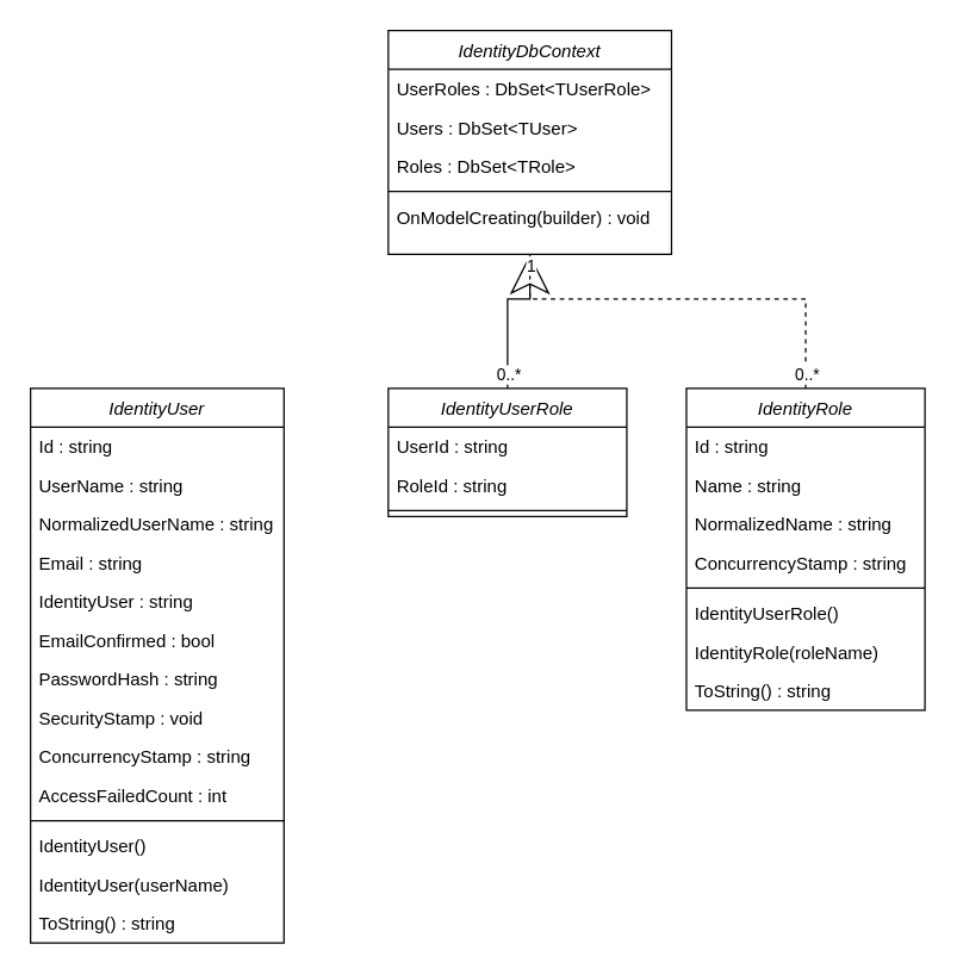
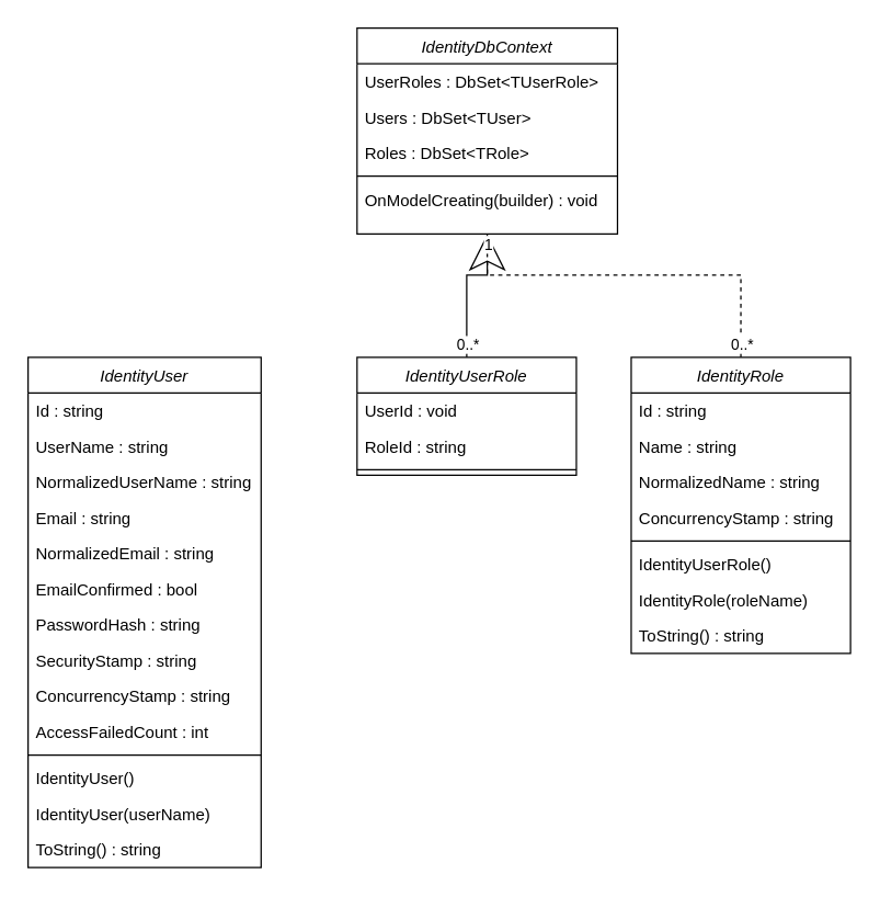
  <mxCell id="0" />
  <mxCell id="1" parent="0" />
  <mxCell id="2" value="IdentityUser" style="swimlane;fontStyle=2;align=center;verticalAlign=top;childLayout=stackLayout;horizontal=1;startSize=26;horizontalStack=0;resizeParent=1;resizeLast=0;collapsible=1;marginBottom=0;rounded=0;shadow=0;strokeWidth=1;" parent="1" vertex="1"><mxGeometry x="20" y="260" width="170" height="372" as="geometry"><mxRectangle x="230" y="140" width="160" height="26" as="alternateBounds" /></mxGeometry></mxCell>
  <mxCell id="3" value="Id : string" style="text;align=left;verticalAlign=top;spacingLeft=4;spacingRight=4;overflow=hidden;rotatable=0;points=[[0,0.5],[1,0.5]];portConstraint=eastwest;" parent="2" vertex="1"><mxGeometry y="26" width="170" height="26" as="geometry" /></mxCell>
  <mxCell id="4" value="UserName : string" style="text;align=left;verticalAlign=top;spacingLeft=4;spacingRight=4;overflow=hidden;rotatable=0;points=[[0,0.5],[1,0.5]];portConstraint=eastwest;rounded=0;shadow=0;html=0;" parent="2" vertex="1"><mxGeometry y="52" width="170" height="26" as="geometry" /></mxCell>
  <mxCell id="5" value="NormalizedUserName : string" style="text;align=left;verticalAlign=top;spacingLeft=4;spacingRight=4;overflow=hidden;rotatable=0;points=[[0,0.5],[1,0.5]];portConstraint=eastwest;rounded=0;shadow=0;html=0;" parent="2" vertex="1"><mxGeometry y="78" width="170" height="26" as="geometry" /></mxCell>
  <mxCell id="6" value="Email : string" style="text;align=left;verticalAlign=top;spacingLeft=4;spacingRight=4;overflow=hidden;rotatable=0;points=[[0,0.5],[1,0.5]];portConstraint=eastwest;rounded=0;shadow=0;html=0;" parent="2" vertex="1"><mxGeometry y="104" width="170" height="26" as="geometry" /></mxCell>
- <mxCell id="7" value="IdentityUser : string" style="text;align=left;verticalAlign=top;spacingLeft=4;spacingRight=4;overflow=hidden;rotatable=0;points=[[0,0.5],[1,0.5]];portConstraint=eastwest;rounded=0;shadow=0;html=0;" parent="2" vertex="1"><mxGeometry y="130" width="170" height="26" as="geometry" /></mxCell>
+ <mxCell id="7" value="NormalizedEmail : string" style="text;align=left;verticalAlign=top;spacingLeft=4;spacingRight=4;overflow=hidden;rotatable=0;points=[[0,0.5],[1,0.5]];portConstraint=eastwest;rounded=0;shadow=0;html=0;" parent="2" vertex="1"><mxGeometry y="130" width="170" height="26" as="geometry" /></mxCell>
  <mxCell id="8" value="EmailConfirmed : bool" style="text;align=left;verticalAlign=top;spacingLeft=4;spacingRight=4;overflow=hidden;rotatable=0;points=[[0,0.5],[1,0.5]];portConstraint=eastwest;rounded=0;shadow=0;html=0;" parent="2" vertex="1"><mxGeometry y="156" width="170" height="26" as="geometry" /></mxCell>
  <mxCell id="9" value="PasswordHash : string" style="text;align=left;verticalAlign=top;spacingLeft=4;spacingRight=4;overflow=hidden;rotatable=0;points=[[0,0.5],[1,0.5]];portConstraint=eastwest;rounded=0;shadow=0;html=0;" parent="2" vertex="1"><mxGeometry y="182" width="170" height="26" as="geometry" /></mxCell>
- <mxCell id="10" value="SecurityStamp : void" style="text;align=left;verticalAlign=top;spacingLeft=4;spacingRight=4;overflow=hidden;rotatable=0;points=[[0,0.5],[1,0.5]];portConstraint=eastwest;rounded=0;shadow=0;html=0;" parent="2" vertex="1"><mxGeometry y="208" width="170" height="26" as="geometry" /></mxCell>
+ <mxCell id="10" value="SecurityStamp : string" style="text;align=left;verticalAlign=top;spacingLeft=4;spacingRight=4;overflow=hidden;rotatable=0;points=[[0,0.5],[1,0.5]];portConstraint=eastwest;rounded=0;shadow=0;html=0;" parent="2" vertex="1"><mxGeometry y="208" width="170" height="26" as="geometry" /></mxCell>
  <mxCell id="11" value="ConcurrencyStamp : string" style="text;align=left;verticalAlign=top;spacingLeft=4;spacingRight=4;overflow=hidden;rotatable=0;points=[[0,0.5],[1,0.5]];portConstraint=eastwest;rounded=0;shadow=0;html=0;" parent="2" vertex="1"><mxGeometry y="234" width="170" height="26" as="geometry" /></mxCell>
  <mxCell id="12" value="AccessFailedCount : int" style="text;align=left;verticalAlign=top;spacingLeft=4;spacingRight=4;overflow=hidden;rotatable=0;points=[[0,0.5],[1,0.5]];portConstraint=eastwest;rounded=0;shadow=0;html=0;" parent="2" vertex="1"><mxGeometry y="260" width="170" height="26" as="geometry" /></mxCell>
  <mxCell id="13" value="" style="line;html=1;strokeWidth=1;align=left;verticalAlign=middle;spacingTop=-1;spacingLeft=3;spacingRight=3;rotatable=0;labelPosition=right;points=[];portConstraint=eastwest;" parent="2" vertex="1"><mxGeometry y="286" width="170" height="8" as="geometry" /></mxCell>
  <mxCell id="14" value="IdentityUser()" style="text;align=left;verticalAlign=top;spacingLeft=4;spacingRight=4;overflow=hidden;rotatable=0;points=[[0,0.5],[1,0.5]];portConstraint=eastwest;" parent="2" vertex="1"><mxGeometry y="294" width="170" height="26" as="geometry" /></mxCell>
  <mxCell id="15" value="IdentityUser(userName)" style="text;align=left;verticalAlign=top;spacingLeft=4;spacingRight=4;overflow=hidden;rotatable=0;points=[[0,0.5],[1,0.5]];portConstraint=eastwest;" parent="2" vertex="1"><mxGeometry y="320" width="170" height="26" as="geometry" /></mxCell>
  <mxCell id="16" value="ToString() : string" style="text;align=left;verticalAlign=top;spacingLeft=4;spacingRight=4;overflow=hidden;rotatable=0;points=[[0,0.5],[1,0.5]];portConstraint=eastwest;" parent="2" vertex="1"><mxGeometry y="346" width="170" height="26" as="geometry" /></mxCell>
  <mxCell id="17" value="IdentityRole" style="swimlane;fontStyle=2;align=center;verticalAlign=top;childLayout=stackLayout;horizontal=1;startSize=26;horizontalStack=0;resizeParent=1;resizeLast=0;collapsible=1;marginBottom=0;rounded=0;shadow=0;strokeWidth=1;" parent="1" vertex="1"><mxGeometry x="460" y="260" width="160" height="216" as="geometry"><mxRectangle x="230" y="140" width="160" height="26" as="alternateBounds" /></mxGeometry></mxCell>
  <mxCell id="18" value="Id : string" style="text;align=left;verticalAlign=top;spacingLeft=4;spacingRight=4;overflow=hidden;rotatable=0;points=[[0,0.5],[1,0.5]];portConstraint=eastwest;" parent="17" vertex="1"><mxGeometry y="26" width="160" height="26" as="geometry" /></mxCell>
  <mxCell id="19" value="Name : string" style="text;align=left;verticalAlign=top;spacingLeft=4;spacingRight=4;overflow=hidden;rotatable=0;points=[[0,0.5],[1,0.5]];portConstraint=eastwest;rounded=0;shadow=0;html=0;" parent="17" vertex="1"><mxGeometry y="52" width="160" height="26" as="geometry" /></mxCell>
  <mxCell id="20" value="NormalizedName : string" style="text;align=left;verticalAlign=top;spacingLeft=4;spacingRight=4;overflow=hidden;rotatable=0;points=[[0,0.5],[1,0.5]];portConstraint=eastwest;rounded=0;shadow=0;html=0;" parent="17" vertex="1"><mxGeometry y="78" width="160" height="26" as="geometry" /></mxCell>
  <mxCell id="21" value="ConcurrencyStamp : string" style="text;align=left;verticalAlign=top;spacingLeft=4;spacingRight=4;overflow=hidden;rotatable=0;points=[[0,0.5],[1,0.5]];portConstraint=eastwest;rounded=0;shadow=0;html=0;" parent="17" vertex="1"><mxGeometry y="104" width="160" height="26" as="geometry" /></mxCell>
  <mxCell id="22" value="" style="line;html=1;strokeWidth=1;align=left;verticalAlign=middle;spacingTop=-1;spacingLeft=3;spacingRight=3;rotatable=0;labelPosition=right;points=[];portConstraint=eastwest;" parent="17" vertex="1"><mxGeometry y="130" width="160" height="8" as="geometry" /></mxCell>
  <mxCell id="23" value="IdentityUserRole()" style="text;align=left;verticalAlign=top;spacingLeft=4;spacingRight=4;overflow=hidden;rotatable=0;points=[[0,0.5],[1,0.5]];portConstraint=eastwest;" parent="17" vertex="1"><mxGeometry y="138" width="160" height="26" as="geometry" /></mxCell>
  <mxCell id="24" value="IdentityRole(roleName)" style="text;align=left;verticalAlign=top;spacingLeft=4;spacingRight=4;overflow=hidden;rotatable=0;points=[[0,0.5],[1,0.5]];portConstraint=eastwest;" parent="17" vertex="1"><mxGeometry y="164" width="160" height="26" as="geometry" /></mxCell>
  <mxCell id="25" value="ToString() : string" style="text;align=left;verticalAlign=top;spacingLeft=4;spacingRight=4;overflow=hidden;rotatable=0;points=[[0,0.5],[1,0.5]];portConstraint=eastwest;" parent="17" vertex="1"><mxGeometry y="190" width="160" height="26" as="geometry" /></mxCell>
  <mxCell id="26" value="IdentityUserRole" style="swimlane;fontStyle=2;align=center;verticalAlign=top;childLayout=stackLayout;horizontal=1;startSize=26;horizontalStack=0;resizeParent=1;resizeLast=0;collapsible=1;marginBottom=0;rounded=0;shadow=0;strokeWidth=1;" parent="1" vertex="1"><mxGeometry x="260" y="260" width="160" height="86" as="geometry"><mxRectangle x="230" y="140" width="160" height="26" as="alternateBounds" /></mxGeometry></mxCell>
- <mxCell id="27" value="UserId : string" style="text;align=left;verticalAlign=top;spacingLeft=4;spacingRight=4;overflow=hidden;rotatable=0;points=[[0,0.5],[1,0.5]];portConstraint=eastwest;" parent="26" vertex="1"><mxGeometry y="26" width="160" height="26" as="geometry" /></mxCell>
+ <mxCell id="27" value="UserId : void" style="text;align=left;verticalAlign=top;spacingLeft=4;spacingRight=4;overflow=hidden;rotatable=0;points=[[0,0.5],[1,0.5]];portConstraint=eastwest;" parent="26" vertex="1"><mxGeometry y="26" width="160" height="26" as="geometry" /></mxCell>
  <mxCell id="28" value="RoleId : string" style="text;align=left;verticalAlign=top;spacingLeft=4;spacingRight=4;overflow=hidden;rotatable=0;points=[[0,0.5],[1,0.5]];portConstraint=eastwest;rounded=0;shadow=0;html=0;" parent="26" vertex="1"><mxGeometry y="52" width="160" height="26" as="geometry" /></mxCell>
  <mxCell id="29" value="" style="line;html=1;strokeWidth=1;align=left;verticalAlign=middle;spacingTop=-1;spacingLeft=3;spacingRight=3;rotatable=0;labelPosition=right;points=[];portConstraint=eastwest;" parent="26" vertex="1"><mxGeometry y="78" width="160" height="8" as="geometry" /></mxCell>
  <mxCell id="30" value="IdentityDbContext" style="swimlane;fontStyle=2;align=center;verticalAlign=top;childLayout=stackLayout;horizontal=1;startSize=26;horizontalStack=0;resizeParent=1;resizeLast=0;collapsible=1;marginBottom=0;rounded=0;shadow=0;strokeWidth=1;" parent="1" vertex="1"><mxGeometry x="260" y="20" width="190" height="150" as="geometry"><mxRectangle x="230" y="140" width="160" height="26" as="alternateBounds" /></mxGeometry></mxCell>
  <mxCell id="31" value="UserRoles : DbSet&lt;TUserRole&gt;" style="text;align=left;verticalAlign=top;spacingLeft=4;spacingRight=4;overflow=hidden;rotatable=0;points=[[0,0.5],[1,0.5]];portConstraint=eastwest;" parent="30" vertex="1"><mxGeometry y="26" width="190" height="26" as="geometry" /></mxCell>
  <mxCell id="32" value="Users : DbSet&lt;TUser&gt;" style="text;align=left;verticalAlign=top;spacingLeft=4;spacingRight=4;overflow=hidden;rotatable=0;points=[[0,0.5],[1,0.5]];portConstraint=eastwest;rounded=0;shadow=0;html=0;" parent="30" vertex="1"><mxGeometry y="52" width="190" height="26" as="geometry" /></mxCell>
  <mxCell id="33" value="Roles : DbSet&lt;TRole&gt;" style="text;align=left;verticalAlign=top;spacingLeft=4;spacingRight=4;overflow=hidden;rotatable=0;points=[[0,0.5],[1,0.5]];portConstraint=eastwest;rounded=0;shadow=0;html=0;" parent="30" vertex="1"><mxGeometry y="78" width="190" height="26" as="geometry" /></mxCell>
  <mxCell id="34" value="" style="line;html=1;strokeWidth=1;align=left;verticalAlign=middle;spacingTop=-1;spacingLeft=3;spacingRight=3;rotatable=0;labelPosition=right;points=[];portConstraint=eastwest;" parent="30" vertex="1"><mxGeometry y="104" width="190" height="8" as="geometry" /></mxCell>
  <mxCell id="35" value="OnModelCreating(builder) : void" style="text;align=left;verticalAlign=top;spacingLeft=4;spacingRight=4;overflow=hidden;rotatable=0;points=[[0,0.5],[1,0.5]];portConstraint=eastwest;" parent="30" vertex="1"><mxGeometry y="112" width="190" height="26" as="geometry" /></mxCell>
  <mxCell id="36" value="" style="endArrow=classic;endFill=0;endSize=24;html=1;rounded=0;edgeStyle=orthogonalEdgeStyle;exitX=0.5;exitY=0;exitDx=0;exitDy=0;entryX=0.5;entryY=1;entryDx=0;entryDy=0;" parent="1" source="26" target="30" edge="1"><mxGeometry width="160" relative="1" as="geometry"><mxPoint x="115" y="270" as="sourcePoint" /><mxPoint x="365" y="180" as="targetPoint" /><Array as="points"><mxPoint x="340" y="200" /><mxPoint x="355" y="200" /></Array></mxGeometry></mxCell>
  <mxCell id="37" value="0..*" style="edgeLabel;html=1;align=center;verticalAlign=middle;resizable=0;points=[];" parent="36" vertex="1" connectable="0"><mxGeometry x="-0.888" y="4" relative="1" as="geometry"><mxPoint x="4" y="-4" as="offset" /></mxGeometry></mxCell>
  <mxCell id="38" value="" style="endArrow=none;endFill=0;endSize=24;html=1;rounded=0;edgeStyle=orthogonalEdgeStyle;exitX=0.5;exitY=0;exitDx=0;exitDy=0;entryX=0.5;entryY=1;entryDx=0;entryDy=0;dashed=1;" parent="1" source="17" target="30" edge="1"><mxGeometry width="160" relative="1" as="geometry"><mxPoint x="350" y="270" as="sourcePoint" /><mxPoint x="365" y="180" as="targetPoint" /><Array as="points"><mxPoint x="540" y="200" /><mxPoint x="355" y="200" /></Array></mxGeometry></mxCell>
  <mxCell id="39" value="0..*" style="edgeLabel;html=1;align=center;verticalAlign=middle;resizable=0;points=[];" parent="38" vertex="1" connectable="0"><mxGeometry x="-0.888" y="4" relative="1" as="geometry"><mxPoint x="4" y="5" as="offset" /></mxGeometry></mxCell>
  <mxCell id="40" value="1" style="edgeLabel;html=1;align=center;verticalAlign=middle;resizable=0;points=[];" parent="38" vertex="1" connectable="0"><mxGeometry x="0.947" relative="1" as="geometry"><mxPoint as="offset" /></mxGeometry></mxCell>
